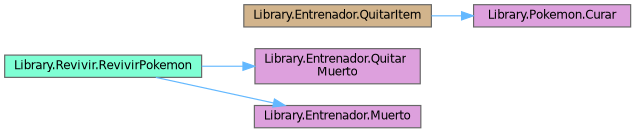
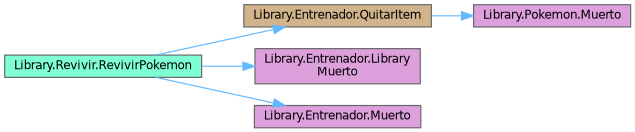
  digraph {
    rankdir=LR
    node [color=grey40 fillcolor=plum fontname=Helvetica fontsize=10 shape=box style=filled]
    edge [color=steelblue1 fontname=Helvetica fontsize=10 labelfontname=Helvetica labelfontsize=10 style=solid]
    n1 [color=gray40 fillcolor=aquamarine fontcolor=black height=0.2 label="Library.Revivir.RevivirPokemon" width=0.4]
    n2 [fillcolor=tan height=0.2 label="Library.Entrenador.QuitarItem" width=0.4]
-   n3 [height=0.2 label="Library.Entrenador.Quitar\lMuerto" width=0.4]
+   n3 [height=0.2 label="Library.Entrenador.Library\lMuerto" width=0.4]
    n4 [height=0.2 label="Library.Entrenador.Muerto" width=0.4]
-   n5 [height=0.2 label="Library.Pokemon.Curar" width=0.4]
+   n5 [height=0.2 label="Library.Pokemon.Muerto" width=0.4]
+   n1 -> n2
    n1 -> n3
    n1 -> n4
    n2 -> n5
  }
